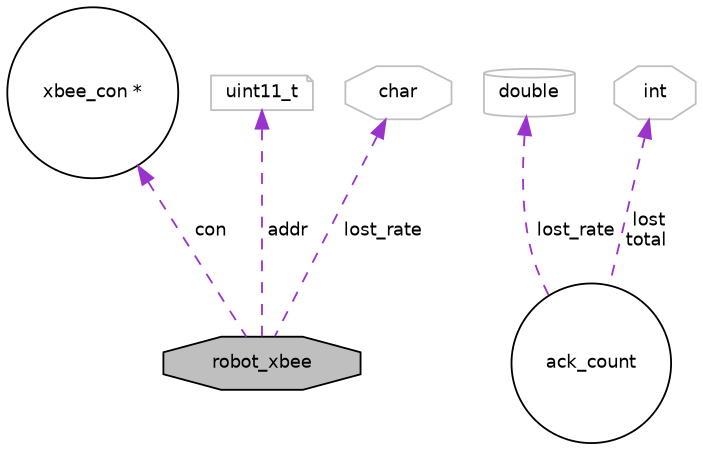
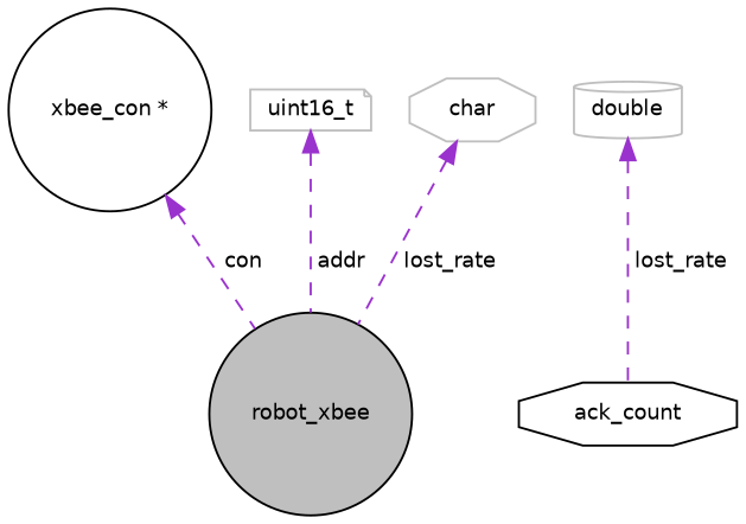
  digraph {
    node [color=grey75 fillcolor=white fontname=Helvetica fontsize=10 shape=circle style=filled]
    edge [color=darkorchid3 dir=back fontname=Helvetica fontsize=10 labelfontname=Helvetica labelfontsize=10 style=dashed]
-   n1 [color=black fillcolor=grey75 fontcolor=black height=0.2 label=robot_xbee shape=octagon width=0.4]
+   n1 [color=black fillcolor=grey75 fontcolor=black height=0.2 label=robot_xbee width=0.4]
    n2 [color=black height=0.2 label="xbee_con *" width=0.4]
-   n3 [height=0.2 label=uint11_t shape=note width=0.4]
+   n3 [height=0.2 label=uint16_t shape=note width=0.4]
    n4 [height=0.2 label=char shape=octagon width=0.4]
-   n5 [color=black height=0.2 label=ack_count width=0.4]
+   n5 [color=black height=0.2 label=ack_count shape=octagon width=0.4]
    n6 [height=0.2 label=double shape=cylinder width=0.4]
-   n7 [height=0.2 label=int shape=octagon width=0.4]
    n2 -> n1 [label=" con"]
    n3 -> n1 [label=" addr"]
    n4 -> n1 [label=" lost_rate"]
    n6 -> n5 [label=" lost_rate"]
-   n7 -> n5 [label=" lost\ntotal"]
  }
